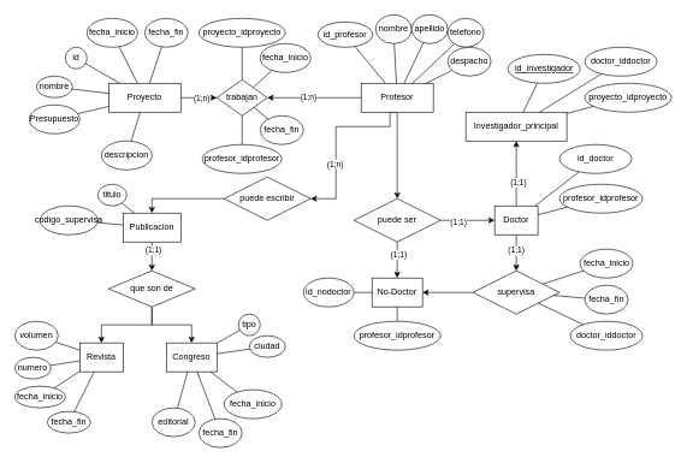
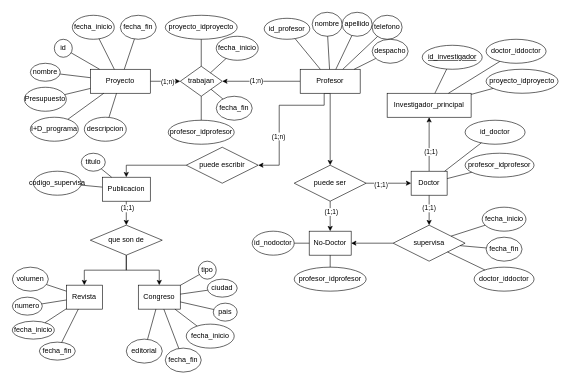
  <mxCell id="0" />
  <mxCell id="1" parent="0" />
  <mxCell id="2" value="" style="edgeStyle=orthogonalEdgeStyle;rounded=0;orthogonalLoop=1;jettySize=auto;html=1;" edge="1" parent="1" source="4" target="35"><mxGeometry relative="1" as="geometry" /></mxCell>
  <mxCell id="3" value="(1;n)" style="edgeLabel;html=1;align=center;verticalAlign=middle;resizable=0;points=[];" vertex="1" connectable="0" parent="2"><mxGeometry x="0.113" relative="1" as="geometry"><mxPoint as="offset" /></mxGeometry></mxCell>
  <mxCell id="4" value="Proyecto" style="whiteSpace=wrap;html=1;align=center;" vertex="1" parent="1"><mxGeometry x="150" y="115" width="100" height="40" as="geometry" /></mxCell>
  <mxCell id="5" value="" style="edgeStyle=orthogonalEdgeStyle;rounded=0;orthogonalLoop=1;jettySize=auto;html=1;" edge="1" parent="1" source="10" target="35"><mxGeometry relative="1" as="geometry" /></mxCell>
  <mxCell id="6" value="(1;n)" style="edgeLabel;html=1;align=center;verticalAlign=middle;resizable=0;points=[];" vertex="1" connectable="0" parent="5"><mxGeometry x="0.137" y="-2" relative="1" as="geometry"><mxPoint as="offset" /></mxGeometry></mxCell>
  <mxCell id="7" style="edgeStyle=orthogonalEdgeStyle;rounded=0;orthogonalLoop=1;jettySize=auto;html=1;" edge="1" parent="1" source="10" target="62"><mxGeometry relative="1" as="geometry" /></mxCell>
  <mxCell id="8" style="edgeStyle=orthogonalEdgeStyle;rounded=0;orthogonalLoop=1;jettySize=auto;html=1;entryX=1;entryY=0.5;entryDx=0;entryDy=0;" edge="1" parent="1"><mxGeometry relative="1" as="geometry"><mxPoint x="550" y="155" as="sourcePoint" /><mxPoint x="430" y="275" as="targetPoint" /><Array as="points"><mxPoint x="540" y="155" /><mxPoint x="540" y="175" /><mxPoint x="465" y="175" /><mxPoint x="465" y="275" /></Array></mxGeometry></mxCell>
  <mxCell id="9" value="(1;n)" style="edgeLabel;html=1;align=center;verticalAlign=middle;resizable=0;points=[];" vertex="1" connectable="0" parent="8"><mxGeometry x="0.304" y="-2" relative="1" as="geometry"><mxPoint as="offset" /></mxGeometry></mxCell>
  <mxCell id="10" value="Profesor" style="whiteSpace=wrap;html=1;align=center;" vertex="1" parent="1"><mxGeometry x="500" y="115" width="100" height="40" as="geometry" /></mxCell>
  <mxCell id="11" style="edgeStyle=orthogonalEdgeStyle;rounded=0;orthogonalLoop=1;jettySize=auto;html=1;" edge="1" parent="1" source="15" target="57"><mxGeometry relative="1" as="geometry" /></mxCell>
  <mxCell id="12" value="(1;1)" style="edgeLabel;html=1;align=center;verticalAlign=middle;resizable=0;points=[];" vertex="1" connectable="0" parent="11"><mxGeometry x="-0.168" y="-1" relative="1" as="geometry"><mxPoint as="offset" /></mxGeometry></mxCell>
  <mxCell id="13" style="edgeStyle=orthogonalEdgeStyle;rounded=0;orthogonalLoop=1;jettySize=auto;html=1;" edge="1" parent="1" source="15" target="22"><mxGeometry relative="1" as="geometry" /></mxCell>
  <mxCell id="14" value="(1;1)" style="edgeLabel;html=1;align=center;verticalAlign=middle;resizable=0;points=[];" vertex="1" connectable="0" parent="13"><mxGeometry x="-0.267" y="-2" relative="1" as="geometry"><mxPoint as="offset" /></mxGeometry></mxCell>
  <mxCell id="15" value="Doctor" style="whiteSpace=wrap;html=1;align=center;" vertex="1" parent="1"><mxGeometry x="685" y="285" width="60" height="40" as="geometry" /></mxCell>
  <mxCell id="16" value="No-Doctor" style="whiteSpace=wrap;html=1;align=center;" vertex="1" parent="1"><mxGeometry x="515" y="385" width="70" height="40" as="geometry" /></mxCell>
  <mxCell id="17" value="Revista" style="whiteSpace=wrap;html=1;align=center;" vertex="1" parent="1"><mxGeometry x="110" y="475" width="60" height="40" as="geometry" /></mxCell>
  <mxCell id="18" value="Congreso" style="whiteSpace=wrap;html=1;align=center;" vertex="1" parent="1"><mxGeometry x="230" y="475" width="70" height="40" as="geometry" /></mxCell>
  <mxCell id="19" style="edgeStyle=orthogonalEdgeStyle;rounded=0;orthogonalLoop=1;jettySize=auto;html=1;" edge="1" parent="1" source="21" target="85"><mxGeometry relative="1" as="geometry" /></mxCell>
  <mxCell id="20" value="(1;1)" style="edgeLabel;html=1;align=center;verticalAlign=middle;resizable=0;points=[];" vertex="1" connectable="0" parent="19"><mxGeometry x="-0.458" y="1" relative="1" as="geometry"><mxPoint as="offset" /></mxGeometry></mxCell>
  <mxCell id="21" value="Publicacion" style="whiteSpace=wrap;html=1;align=center;" vertex="1" parent="1"><mxGeometry x="170" y="295" width="80" height="40" as="geometry" /></mxCell>
  <mxCell id="22" value="Investigador_principal" style="whiteSpace=wrap;html=1;align=center;" vertex="1" parent="1"><mxGeometry x="645" y="155" width="140" height="40" as="geometry" /></mxCell>
  <mxCell id="23" value="fecha_inicio" style="ellipse;whiteSpace=wrap;html=1;align=center;" vertex="1" parent="1"><mxGeometry x="120" y="25" width="70" height="40" as="geometry" /></mxCell>
  <mxCell id="24" value="fecha_fin" style="ellipse;whiteSpace=wrap;html=1;align=center;" vertex="1" parent="1"><mxGeometry x="200" y="25" width="60" height="40" as="geometry" /></mxCell>
  <mxCell id="25" value="proyecto_idproyecto" style="ellipse;whiteSpace=wrap;html=1;align=center;" vertex="1" parent="1"><mxGeometry x="275" y="25" width="120" height="40" as="geometry" /></mxCell>
  <mxCell id="26" value="profesor_idprofesor" style="ellipse;whiteSpace=wrap;html=1;align=center;" vertex="1" parent="1"><mxGeometry x="280" y="200" width="110" height="40" as="geometry" /></mxCell>
  <mxCell id="27" value="fecha_fin" style="ellipse;whiteSpace=wrap;html=1;align=center;" vertex="1" parent="1"><mxGeometry x="360" y="160" width="60" height="40" as="geometry" /></mxCell>
+ <mxCell id="28" value="I+D_programa" style="ellipse;whiteSpace=wrap;html=1;align=center;" vertex="1" parent="1"><mxGeometry x="50" y="195" width="80" height="40" as="geometry" /></mxCell>
  <mxCell id="29" value="id" style="ellipse;whiteSpace=wrap;html=1;align=center;" vertex="1" parent="1"><mxGeometry x="90" y="65" width="30" height="30" as="geometry" /></mxCell>
  <mxCell id="30" value="nombre" style="ellipse;whiteSpace=wrap;html=1;align=center;" vertex="1" parent="1"><mxGeometry x="50" y="105" width="50" height="30" as="geometry" /></mxCell>
  <mxCell id="31" value="Presupuesto" style="ellipse;whiteSpace=wrap;html=1;align=center;" vertex="1" parent="1"><mxGeometry x="40" y="145" width="70" height="40" as="geometry" /></mxCell>
  <mxCell id="32" value="descripcion" style="ellipse;whiteSpace=wrap;html=1;align=center;" vertex="1" parent="1"><mxGeometry x="140" y="195" width="70" height="40" as="geometry" /></mxCell>
  <mxCell id="33" value="fecha_inicio" style="ellipse;whiteSpace=wrap;html=1;align=center;" vertex="1" parent="1"><mxGeometry x="360" y="60" width="70" height="40" as="geometry" /></mxCell>
  <mxCell id="34" value="id_profesor" style="ellipse;whiteSpace=wrap;html=1;align=center;" vertex="1" parent="1"><mxGeometry x="440" y="30" width="76" height="35" as="geometry" /></mxCell>
  <mxCell id="35" value="trabajan" style="shape=rhombus;perimeter=rhombusPerimeter;whiteSpace=wrap;html=1;align=center;" vertex="1" parent="1"><mxGeometry x="300" y="110" width="70" height="50" as="geometry" /></mxCell>
  <mxCell id="36" value="" style="endArrow=none;html=1;rounded=0;" edge="1" parent="1" source="35" target="25"><mxGeometry relative="1" as="geometry"><mxPoint x="220" y="245" as="sourcePoint" /><mxPoint x="380" y="245" as="targetPoint" /></mxGeometry></mxCell>
  <mxCell id="37" value="" style="endArrow=none;html=1;rounded=0;" edge="1" parent="1" source="35" target="26"><mxGeometry relative="1" as="geometry"><mxPoint x="220" y="245" as="sourcePoint" /><mxPoint x="380" y="245" as="targetPoint" /></mxGeometry></mxCell>
  <mxCell id="38" value="" style="endArrow=none;html=1;rounded=0;" edge="1" parent="1" source="4" target="32"><mxGeometry relative="1" as="geometry"><mxPoint x="240" y="175" as="sourcePoint" /><mxPoint x="400" y="175" as="targetPoint" /></mxGeometry></mxCell>
+ <mxCell id="39" value="" style="endArrow=none;html=1;rounded=0;" edge="1" parent="1" source="28" target="4"><mxGeometry relative="1" as="geometry"><mxPoint x="240" y="175" as="sourcePoint" /><mxPoint x="400" y="175" as="targetPoint" /></mxGeometry></mxCell>
  <mxCell id="40" value="" style="endArrow=none;html=1;rounded=0;" edge="1" parent="1" source="31" target="4"><mxGeometry relative="1" as="geometry"><mxPoint x="240" y="175" as="sourcePoint" /><mxPoint x="400" y="175" as="targetPoint" /></mxGeometry></mxCell>
  <mxCell id="41" value="" style="endArrow=none;html=1;rounded=0;" edge="1" parent="1" source="30" target="4"><mxGeometry relative="1" as="geometry"><mxPoint x="90" y="205" as="sourcePoint" /><mxPoint x="250" y="205" as="targetPoint" /></mxGeometry></mxCell>
  <mxCell id="42" value="" style="endArrow=none;html=1;rounded=0;" edge="1" parent="1" source="29" target="4"><mxGeometry relative="1" as="geometry"><mxPoint x="90" y="205" as="sourcePoint" /><mxPoint x="250" y="205" as="targetPoint" /></mxGeometry></mxCell>
  <mxCell id="43" value="" style="endArrow=none;html=1;rounded=0;" edge="1" parent="1" source="23" target="4"><mxGeometry relative="1" as="geometry"><mxPoint x="90" y="205" as="sourcePoint" /><mxPoint x="250" y="205" as="targetPoint" /></mxGeometry></mxCell>
  <mxCell id="44" value="" style="endArrow=none;html=1;rounded=0;" edge="1" parent="1" source="24" target="4"><mxGeometry relative="1" as="geometry"><mxPoint x="90" y="205" as="sourcePoint" /><mxPoint x="250" y="205" as="targetPoint" /></mxGeometry></mxCell>
  <mxCell id="45" value="" style="endArrow=none;html=1;rounded=0;" edge="1" parent="1" source="35" target="27"><mxGeometry relative="1" as="geometry"><mxPoint x="310" y="225" as="sourcePoint" /><mxPoint x="470" y="225" as="targetPoint" /></mxGeometry></mxCell>
  <mxCell id="46" value="" style="endArrow=none;html=1;rounded=0;" edge="1" parent="1" source="35" target="33"><mxGeometry relative="1" as="geometry"><mxPoint x="310" y="225" as="sourcePoint" /><mxPoint x="470" y="225" as="targetPoint" /></mxGeometry></mxCell>
  <mxCell id="47" value="nombre" style="ellipse;whiteSpace=wrap;html=1;align=center;" vertex="1" parent="1"><mxGeometry x="520" y="20" width="50" height="40" as="geometry" /></mxCell>
  <mxCell id="48" value="apellido" style="ellipse;whiteSpace=wrap;html=1;align=center;" vertex="1" parent="1"><mxGeometry x="570" y="20" width="50" height="40" as="geometry" /></mxCell>
  <mxCell id="49" value="despacho" style="ellipse;whiteSpace=wrap;html=1;align=center;" vertex="1" parent="1"><mxGeometry x="620" y="65" width="60" height="40" as="geometry" /></mxCell>
  <mxCell id="50" value="telefono" style="ellipse;whiteSpace=wrap;html=1;align=center;" vertex="1" parent="1"><mxGeometry x="620" y="25" width="50" height="40" as="geometry" /></mxCell>
  <mxCell id="51" value="" style="endArrow=none;html=1;rounded=0;" edge="1" parent="1" source="34" target="10"><mxGeometry relative="1" as="geometry"><mxPoint x="350" y="245" as="sourcePoint" /><mxPoint x="510" y="245" as="targetPoint" /></mxGeometry></mxCell>
  <mxCell id="52" value="" style="endArrow=none;html=1;rounded=0;" edge="1" parent="1" source="47" target="10"><mxGeometry relative="1" as="geometry"><mxPoint x="350" y="245" as="sourcePoint" /><mxPoint x="510" y="245" as="targetPoint" /></mxGeometry></mxCell>
  <mxCell id="53" value="" style="endArrow=none;html=1;rounded=0;" edge="1" parent="1" source="48" target="10"><mxGeometry relative="1" as="geometry"><mxPoint x="350" y="245" as="sourcePoint" /><mxPoint x="510" y="245" as="targetPoint" /></mxGeometry></mxCell>
  <mxCell id="54" value="" style="endArrow=none;html=1;rounded=0;" edge="1" parent="1" source="50" target="10"><mxGeometry relative="1" as="geometry"><mxPoint x="350" y="245" as="sourcePoint" /><mxPoint x="510" y="245" as="targetPoint" /></mxGeometry></mxCell>
  <mxCell id="55" value="" style="endArrow=none;html=1;rounded=0;" edge="1" parent="1" source="49" target="10"><mxGeometry relative="1" as="geometry"><mxPoint x="350" y="245" as="sourcePoint" /><mxPoint x="510" y="245" as="targetPoint" /></mxGeometry></mxCell>
  <mxCell id="56" style="edgeStyle=orthogonalEdgeStyle;rounded=0;orthogonalLoop=1;jettySize=auto;html=1;" edge="1" parent="1" source="57" target="16"><mxGeometry relative="1" as="geometry" /></mxCell>
  <mxCell id="57" value="supervisa" style="shape=rhombus;perimeter=rhombusPerimeter;whiteSpace=wrap;html=1;align=center;" vertex="1" parent="1"><mxGeometry x="655" y="375" width="120" height="60" as="geometry" /></mxCell>
  <mxCell id="58" style="edgeStyle=orthogonalEdgeStyle;rounded=0;orthogonalLoop=1;jettySize=auto;html=1;" edge="1" parent="1" source="62" target="16"><mxGeometry relative="1" as="geometry" /></mxCell>
  <mxCell id="59" value="(1;1)" style="edgeLabel;html=1;align=center;verticalAlign=middle;resizable=0;points=[];" vertex="1" connectable="0" parent="58"><mxGeometry x="-0.313" y="1" relative="1" as="geometry"><mxPoint as="offset" /></mxGeometry></mxCell>
  <mxCell id="60" style="edgeStyle=orthogonalEdgeStyle;rounded=0;orthogonalLoop=1;jettySize=auto;html=1;" edge="1" parent="1" source="62" target="15"><mxGeometry relative="1" as="geometry" /></mxCell>
  <mxCell id="61" value="(1;1)" style="edgeLabel;html=1;align=center;verticalAlign=middle;resizable=0;points=[];" vertex="1" connectable="0" parent="60"><mxGeometry x="-0.347" y="-1" relative="1" as="geometry"><mxPoint as="offset" /></mxGeometry></mxCell>
  <mxCell id="62" value="puede ser" style="shape=rhombus;perimeter=rhombusPerimeter;whiteSpace=wrap;html=1;align=center;" vertex="1" parent="1"><mxGeometry x="490" y="275" width="120" height="60" as="geometry" /></mxCell>
  <mxCell id="63" value="fecha_inicio" style="ellipse;whiteSpace=wrap;html=1;align=center;" vertex="1" parent="1"><mxGeometry x="803.5" y="345" width="73" height="40" as="geometry" /></mxCell>
  <mxCell id="64" value="fecha_fin" style="ellipse;whiteSpace=wrap;html=1;align=center;" vertex="1" parent="1"><mxGeometry x="810" y="395" width="60" height="40" as="geometry" /></mxCell>
  <mxCell id="65" value="doctor_iddoctor" style="ellipse;whiteSpace=wrap;html=1;align=center;" vertex="1" parent="1"><mxGeometry x="790" y="445" width="100" height="40" as="geometry" /></mxCell>
  <mxCell id="66" value="id_doctor" style="ellipse;whiteSpace=wrap;html=1;align=center;" vertex="1" parent="1"><mxGeometry x="775" y="200" width="100" height="40" as="geometry" /></mxCell>
  <mxCell id="67" value="profesor_idprofesor" style="ellipse;whiteSpace=wrap;html=1;align=center;" vertex="1" parent="1"><mxGeometry x="775" y="255" width="115" height="40" as="geometry" /></mxCell>
  <mxCell id="68" value="" style="endArrow=none;html=1;rounded=0;" edge="1" parent="1" source="66" target="15"><mxGeometry relative="1" as="geometry"><mxPoint x="770.098" y="253.347" as="sourcePoint" /><mxPoint x="740" y="395" as="targetPoint" /></mxGeometry></mxCell>
  <mxCell id="69" value="" style="endArrow=none;html=1;rounded=0;" edge="1" parent="1" source="67" target="15"><mxGeometry relative="1" as="geometry"><mxPoint x="580" y="395" as="sourcePoint" /><mxPoint x="740" y="395" as="targetPoint" /></mxGeometry></mxCell>
  <mxCell id="70" value="" style="endArrow=none;html=1;rounded=0;" edge="1" parent="1" source="63" target="57"><mxGeometry relative="1" as="geometry"><mxPoint x="580" y="395" as="sourcePoint" /><mxPoint x="740" y="395" as="targetPoint" /></mxGeometry></mxCell>
  <mxCell id="71" value="" style="endArrow=none;html=1;rounded=0;" edge="1" parent="1" source="64" target="57"><mxGeometry relative="1" as="geometry"><mxPoint x="580" y="395" as="sourcePoint" /><mxPoint x="740" y="395" as="targetPoint" /></mxGeometry></mxCell>
  <mxCell id="72" value="" style="endArrow=none;html=1;rounded=0;" edge="1" parent="1" source="65" target="57"><mxGeometry relative="1" as="geometry"><mxPoint x="580" y="395" as="sourcePoint" /><mxPoint x="740" y="395" as="targetPoint" /></mxGeometry></mxCell>
  <mxCell id="73" value="id_nodoctor" style="ellipse;whiteSpace=wrap;html=1;align=center;" vertex="1" parent="1"><mxGeometry x="420" y="385" width="70" height="40" as="geometry" /></mxCell>
  <mxCell id="74" value="profesor_idprofesor" style="ellipse;whiteSpace=wrap;html=1;align=center;" vertex="1" parent="1"><mxGeometry x="490" y="445" width="120" height="40" as="geometry" /></mxCell>
  <mxCell id="75" value="" style="endArrow=none;html=1;rounded=0;" edge="1" parent="1" source="73" target="16"><mxGeometry relative="1" as="geometry"><mxPoint x="390.51" y="375" as="sourcePoint" /><mxPoint x="516" y="379.16" as="targetPoint" /></mxGeometry></mxCell>
  <mxCell id="76" value="" style="endArrow=none;html=1;rounded=0;" edge="1" parent="1" source="16" target="74"><mxGeometry relative="1" as="geometry"><mxPoint x="470" y="365" as="sourcePoint" /><mxPoint x="494.368" y="446.724" as="targetPoint" /></mxGeometry></mxCell>
  <mxCell id="77" style="edgeStyle=orthogonalEdgeStyle;rounded=0;orthogonalLoop=1;jettySize=auto;html=1;entryX=0.5;entryY=0;entryDx=0;entryDy=0;" edge="1" parent="1" source="78" target="21"><mxGeometry relative="1" as="geometry" /></mxCell>
  <mxCell id="78" value="puede escribir" style="shape=rhombus;perimeter=rhombusPerimeter;whiteSpace=wrap;html=1;align=center;" vertex="1" parent="1"><mxGeometry x="310" y="245" width="120" height="60" as="geometry" /></mxCell>
  <mxCell id="79" value="codigo_supervisa" style="ellipse;whiteSpace=wrap;html=1;align=center;" vertex="1" parent="1"><mxGeometry x="55" y="285" width="80" height="40" as="geometry" /></mxCell>
  <mxCell id="80" value="titulo" style="ellipse;whiteSpace=wrap;html=1;align=center;" vertex="1" parent="1"><mxGeometry x="135" y="255" width="40" height="30" as="geometry" /></mxCell>
  <mxCell id="81" value="" style="endArrow=none;html=1;rounded=0;" edge="1" parent="1" source="79" target="21"><mxGeometry relative="1" as="geometry"><mxPoint x="130" y="325" as="sourcePoint" /><mxPoint x="290" y="325" as="targetPoint" /></mxGeometry></mxCell>
  <mxCell id="82" value="" style="endArrow=none;html=1;rounded=0;" edge="1" parent="1" source="80" target="21"><mxGeometry relative="1" as="geometry"><mxPoint x="130" y="325" as="sourcePoint" /><mxPoint x="290" y="325" as="targetPoint" /></mxGeometry></mxCell>
  <mxCell id="83" style="edgeStyle=orthogonalEdgeStyle;rounded=0;orthogonalLoop=1;jettySize=auto;html=1;" edge="1" parent="1" source="85" target="17"><mxGeometry relative="1" as="geometry" /></mxCell>
  <mxCell id="84" style="edgeStyle=orthogonalEdgeStyle;rounded=0;orthogonalLoop=1;jettySize=auto;html=1;" edge="1" parent="1" source="85" target="18"><mxGeometry relative="1" as="geometry" /></mxCell>
  <mxCell id="85" value="que son de" style="shape=rhombus;perimeter=rhombusPerimeter;whiteSpace=wrap;html=1;align=center;" vertex="1" parent="1"><mxGeometry x="150" y="375" width="120" height="50" as="geometry" /></mxCell>
  <mxCell id="86" value="proyecto_idproyecto" style="ellipse;whiteSpace=wrap;html=1;align=center;" vertex="1" parent="1"><mxGeometry x="810" y="115" width="120" height="40" as="geometry" /></mxCell>
  <mxCell id="87" value="" style="endArrow=none;html=1;rounded=0;" edge="1" parent="1" source="86" target="22"><mxGeometry relative="1" as="geometry"><mxPoint x="610" y="315" as="sourcePoint" /><mxPoint x="770" y="315" as="targetPoint" /></mxGeometry></mxCell>
  <mxCell id="88" value="doctor_iddoctor" style="ellipse;whiteSpace=wrap;html=1;align=center;" vertex="1" parent="1"><mxGeometry x="810" y="65" width="100" height="40" as="geometry" /></mxCell>
  <mxCell id="89" value="id_investigador" style="ellipse;whiteSpace=wrap;html=1;align=center;fontStyle=4;" vertex="1" parent="1"><mxGeometry x="703.5" y="75" width="100" height="40" as="geometry" /></mxCell>
  <mxCell id="90" value="" style="endArrow=none;html=1;rounded=0;" edge="1" parent="1" source="89" target="22"><mxGeometry relative="1" as="geometry"><mxPoint x="640" y="325" as="sourcePoint" /><mxPoint x="800" y="325" as="targetPoint" /></mxGeometry></mxCell>
  <mxCell id="91" value="" style="endArrow=none;html=1;rounded=0;" edge="1" parent="1" source="88" target="22"><mxGeometry relative="1" as="geometry"><mxPoint x="640" y="325" as="sourcePoint" /><mxPoint x="800" y="325" as="targetPoint" /></mxGeometry></mxCell>
  <mxCell id="92" value="volumen" style="ellipse;whiteSpace=wrap;html=1;align=center;" vertex="1" parent="1"><mxGeometry x="20" y="445" width="60" height="40" as="geometry" /></mxCell>
  <mxCell id="93" value="numero" style="ellipse;whiteSpace=wrap;html=1;align=center;" vertex="1" parent="1"><mxGeometry x="20" y="495" width="50" height="30" as="geometry" /></mxCell>
  <mxCell id="94" value="fecha_inicio" style="ellipse;whiteSpace=wrap;html=1;align=center;" vertex="1" parent="1"><mxGeometry x="20" y="535" width="70" height="30" as="geometry" /></mxCell>
  <mxCell id="95" value="fecha_fin" style="ellipse;whiteSpace=wrap;html=1;align=center;" vertex="1" parent="1"><mxGeometry x="65" y="570" width="60" height="30" as="geometry" /></mxCell>
  <mxCell id="96" value="tipo" style="ellipse;whiteSpace=wrap;html=1;align=center;" vertex="1" parent="1"><mxGeometry x="330" y="435" width="30" height="30" as="geometry" /></mxCell>
  <mxCell id="97" value="ciudad" style="ellipse;whiteSpace=wrap;html=1;align=center;" vertex="1" parent="1"><mxGeometry x="345" y="465" width="50" height="30" as="geometry" /></mxCell>
+ <mxCell id="98" value="pais" style="ellipse;whiteSpace=wrap;html=1;align=center;" vertex="1" parent="1"><mxGeometry x="355" y="505" width="40" height="30" as="geometry" /></mxCell>
  <mxCell id="99" value="fecha_inicio" style="ellipse;whiteSpace=wrap;html=1;align=center;" vertex="1" parent="1"><mxGeometry x="310" y="540" width="80" height="40" as="geometry" /></mxCell>
  <mxCell id="100" value="fecha_fin" style="ellipse;whiteSpace=wrap;html=1;align=center;" vertex="1" parent="1"><mxGeometry x="275" y="580" width="60" height="40" as="geometry" /></mxCell>
  <mxCell id="101" value="editorial" style="ellipse;whiteSpace=wrap;html=1;align=center;" vertex="1" parent="1"><mxGeometry x="210" y="565" width="60" height="40" as="geometry" /></mxCell>
  <mxCell id="102" value="" style="endArrow=none;html=1;rounded=0;" edge="1" parent="1" source="92" target="17"><mxGeometry relative="1" as="geometry"><mxPoint x="140" y="465" as="sourcePoint" /><mxPoint x="300" y="465" as="targetPoint" /></mxGeometry></mxCell>
  <mxCell id="103" value="" style="endArrow=none;html=1;rounded=0;" edge="1" parent="1" source="93" target="17"><mxGeometry relative="1" as="geometry"><mxPoint x="140" y="465" as="sourcePoint" /><mxPoint x="130" y="495" as="targetPoint" /></mxGeometry></mxCell>
  <mxCell id="104" value="" style="endArrow=none;html=1;rounded=0;" edge="1" parent="1" source="94" target="17"><mxGeometry relative="1" as="geometry"><mxPoint x="140" y="465" as="sourcePoint" /><mxPoint x="300" y="465" as="targetPoint" /></mxGeometry></mxCell>
  <mxCell id="105" value="" style="endArrow=none;html=1;rounded=0;" edge="1" parent="1" source="95" target="17"><mxGeometry relative="1" as="geometry"><mxPoint x="140" y="465" as="sourcePoint" /><mxPoint x="300" y="465" as="targetPoint" /></mxGeometry></mxCell>
  <mxCell id="106" value="" style="endArrow=none;html=1;rounded=0;" edge="1" parent="1" source="18" target="101"><mxGeometry relative="1" as="geometry"><mxPoint x="140" y="465" as="sourcePoint" /><mxPoint x="300" y="465" as="targetPoint" /></mxGeometry></mxCell>
  <mxCell id="107" value="" style="endArrow=none;html=1;rounded=0;" edge="1" parent="1" source="18" target="100"><mxGeometry relative="1" as="geometry"><mxPoint x="140" y="465" as="sourcePoint" /><mxPoint x="300" y="465" as="targetPoint" /></mxGeometry></mxCell>
  <mxCell id="108" value="" style="endArrow=none;html=1;rounded=0;" edge="1" parent="1" source="18" target="99"><mxGeometry relative="1" as="geometry"><mxPoint x="319.61" y="685" as="sourcePoint" /><mxPoint x="500.002" y="766.552" as="targetPoint" /></mxGeometry></mxCell>
+ <mxCell id="109" value="" style="endArrow=none;html=1;rounded=0;" edge="1" parent="1" source="18" target="98"><mxGeometry relative="1" as="geometry"><mxPoint x="140" y="465" as="sourcePoint" /><mxPoint x="300" y="465" as="targetPoint" /></mxGeometry></mxCell>
  <mxCell id="110" value="" style="endArrow=none;html=1;rounded=0;" edge="1" parent="1" source="18" target="97"><mxGeometry relative="1" as="geometry"><mxPoint x="140" y="465" as="sourcePoint" /><mxPoint x="300" y="465" as="targetPoint" /></mxGeometry></mxCell>
  <mxCell id="111" value="" style="endArrow=none;html=1;rounded=0;" edge="1" parent="1" source="18" target="96"><mxGeometry relative="1" as="geometry"><mxPoint x="140" y="465" as="sourcePoint" /><mxPoint x="310" y="425" as="targetPoint" /></mxGeometry></mxCell>
